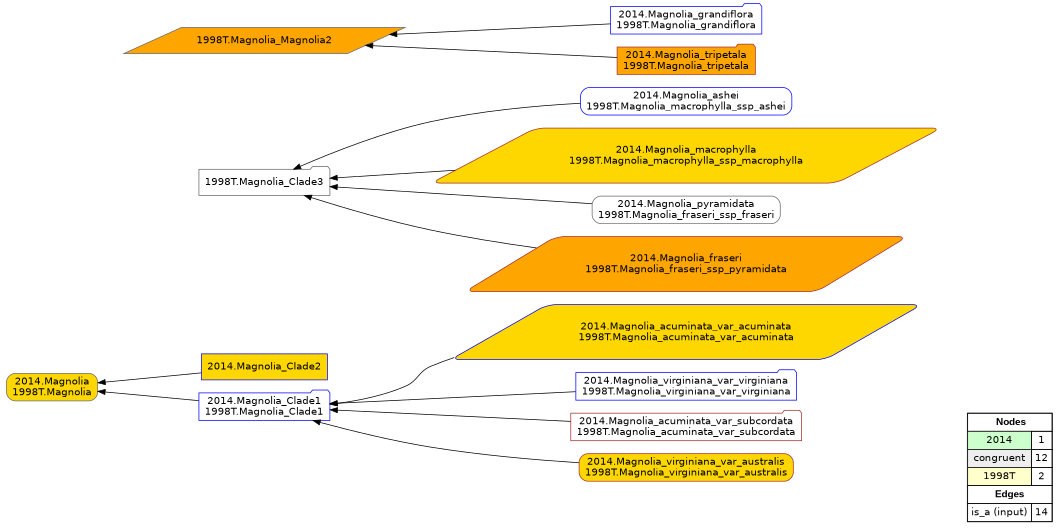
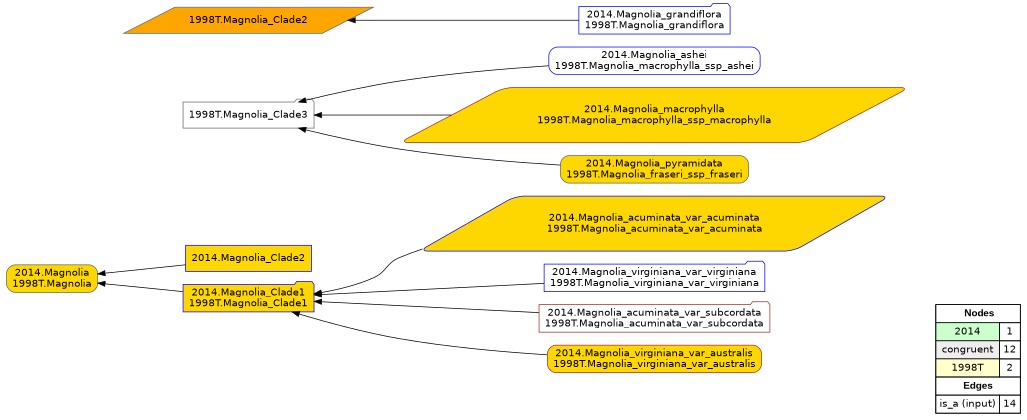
  digraph {
    rankdir=RL
    node [fillcolor=white fontname=helvetica shape=box style="filled,rounded" color=blue]
    edge [arrowhead=normal color="#000000" constraint=true penwidth=1 style=solid]
    n1 [label=<   <TABLE BORDER="0" CELLBORDER="1" CELLSPACING="0" CELLPADDING="4">  <TR> <TD COLSPAN="2"><font face="Arial Black"> Nodes</font></TD> </TR>  <TR>   <TD bgcolor="#CCFFCC" fontname="helvetica">2014</TD>   <TD>1</TD>   </TR>  <TR>   <TD bgcolor="#EEEEEE" fontname="helvetica">congruent</TD>   <TD>12</TD>   </TR>  <TR>   <TD bgcolor="#FFFFCC" fontname="helvetica">1998T</TD>   <TD>2</TD>   </TR>  <TR> <TD COLSPAN="2"><font face = "Arial Black"> Edges </font></TD> </TR>  <TR>   <TD><font color ="#000000">is_a (input)</font></TD><TD>14</TD> </TR> </TABLE>   > margin=0 style=filled color=""]
    "2014.Magnolia_Clade2" [fillcolor=gold style=filled]
    "2014.Magnolia\n1998T.Magnolia" [color=gray40 fillcolor=gold]
    "1998T.Magnolia_Clade3" [color=gray40 shape=folder style=filled]
    "2014.Magnolia_ashei\n1998T.Magnolia_macrophylla_ssp_ashei"
    "2014.Magnolia_acuminata_var_acuminata\n1998T.Magnolia_acuminata_var_acuminata" [fillcolor=gold shape=parallelogram]
-   "2014.Magnolia_Clade1\n1998T.Magnolia_Clade1" [shape=folder]
+   "2014.Magnolia_Clade1\n1998T.Magnolia_Clade1" [fillcolor=gold shape=folder]
    "2014.Magnolia_grandiflora\n1998T.Magnolia_grandiflora" [shape=folder]
-   "1998T.Magnolia_Clade2" [color=gray40 fillcolor=orange shape=parallelogram style=filled label="1998T.Magnolia_Magnolia2"]
+   "1998T.Magnolia_Clade2" [color=gray40 fillcolor=orange shape=parallelogram style=filled]
    "2014.Magnolia_macrophylla\n1998T.Magnolia_macrophylla_ssp_macrophylla" [color=brown fillcolor=gold shape=parallelogram]
    "2014.Magnolia_virginiana_var_virginiana\n1998T.Magnolia_virginiana_var_virginiana" [shape=folder]
-   "2014.Magnolia_tripetala\n1998T.Magnolia_tripetala" [color=brown fillcolor=orange shape=folder]
-   "2014.Magnolia_pyramidata\n1998T.Magnolia_fraseri_ssp_fraseri" [color=gray40]
+   "2014.Magnolia_pyramidata\n1998T.Magnolia_fraseri_ssp_fraseri" [color=gray40 fillcolor=gold]
    "2014.Magnolia_acuminata_var_subcordata\n1998T.Magnolia_acuminata_var_subcordata" [color=brown shape=folder]
    "2014.Magnolia_virginiana_var_australis\n1998T.Magnolia_virginiana_var_australis" [color=brown fillcolor=gold]
-   "2014.Magnolia_fraseri\n1998T.Magnolia_fraseri_ssp_pyramidata" [color=brown fillcolor=orange shape=parallelogram]
    subgraph sub_1 {
      rank=source
      n1
    }
    "2014.Magnolia_Clade2" -> "2014.Magnolia\n1998T.Magnolia"
    "2014.Magnolia_ashei\n1998T.Magnolia_macrophylla_ssp_ashei" -> "1998T.Magnolia_Clade3"
    "2014.Magnolia_acuminata_var_acuminata\n1998T.Magnolia_acuminata_var_acuminata" -> "2014.Magnolia_Clade1\n1998T.Magnolia_Clade1"
    "2014.Magnolia_Clade1\n1998T.Magnolia_Clade1" -> "2014.Magnolia\n1998T.Magnolia"
    "2014.Magnolia_grandiflora\n1998T.Magnolia_grandiflora" -> "1998T.Magnolia_Clade2"
    "2014.Magnolia_macrophylla\n1998T.Magnolia_macrophylla_ssp_macrophylla" -> "1998T.Magnolia_Clade3"
    "2014.Magnolia_virginiana_var_virginiana\n1998T.Magnolia_virginiana_var_virginiana" -> "2014.Magnolia_Clade1\n1998T.Magnolia_Clade1"
-   "2014.Magnolia_tripetala\n1998T.Magnolia_tripetala" -> "1998T.Magnolia_Clade2"
    "2014.Magnolia_pyramidata\n1998T.Magnolia_fraseri_ssp_fraseri" -> "1998T.Magnolia_Clade3"
    "2014.Magnolia_acuminata_var_subcordata\n1998T.Magnolia_acuminata_var_subcordata" -> "2014.Magnolia_Clade1\n1998T.Magnolia_Clade1"
    "2014.Magnolia_virginiana_var_australis\n1998T.Magnolia_virginiana_var_australis" -> "2014.Magnolia_Clade1\n1998T.Magnolia_Clade1"
-   "2014.Magnolia_fraseri\n1998T.Magnolia_fraseri_ssp_pyramidata" -> "1998T.Magnolia_Clade3"
  }
